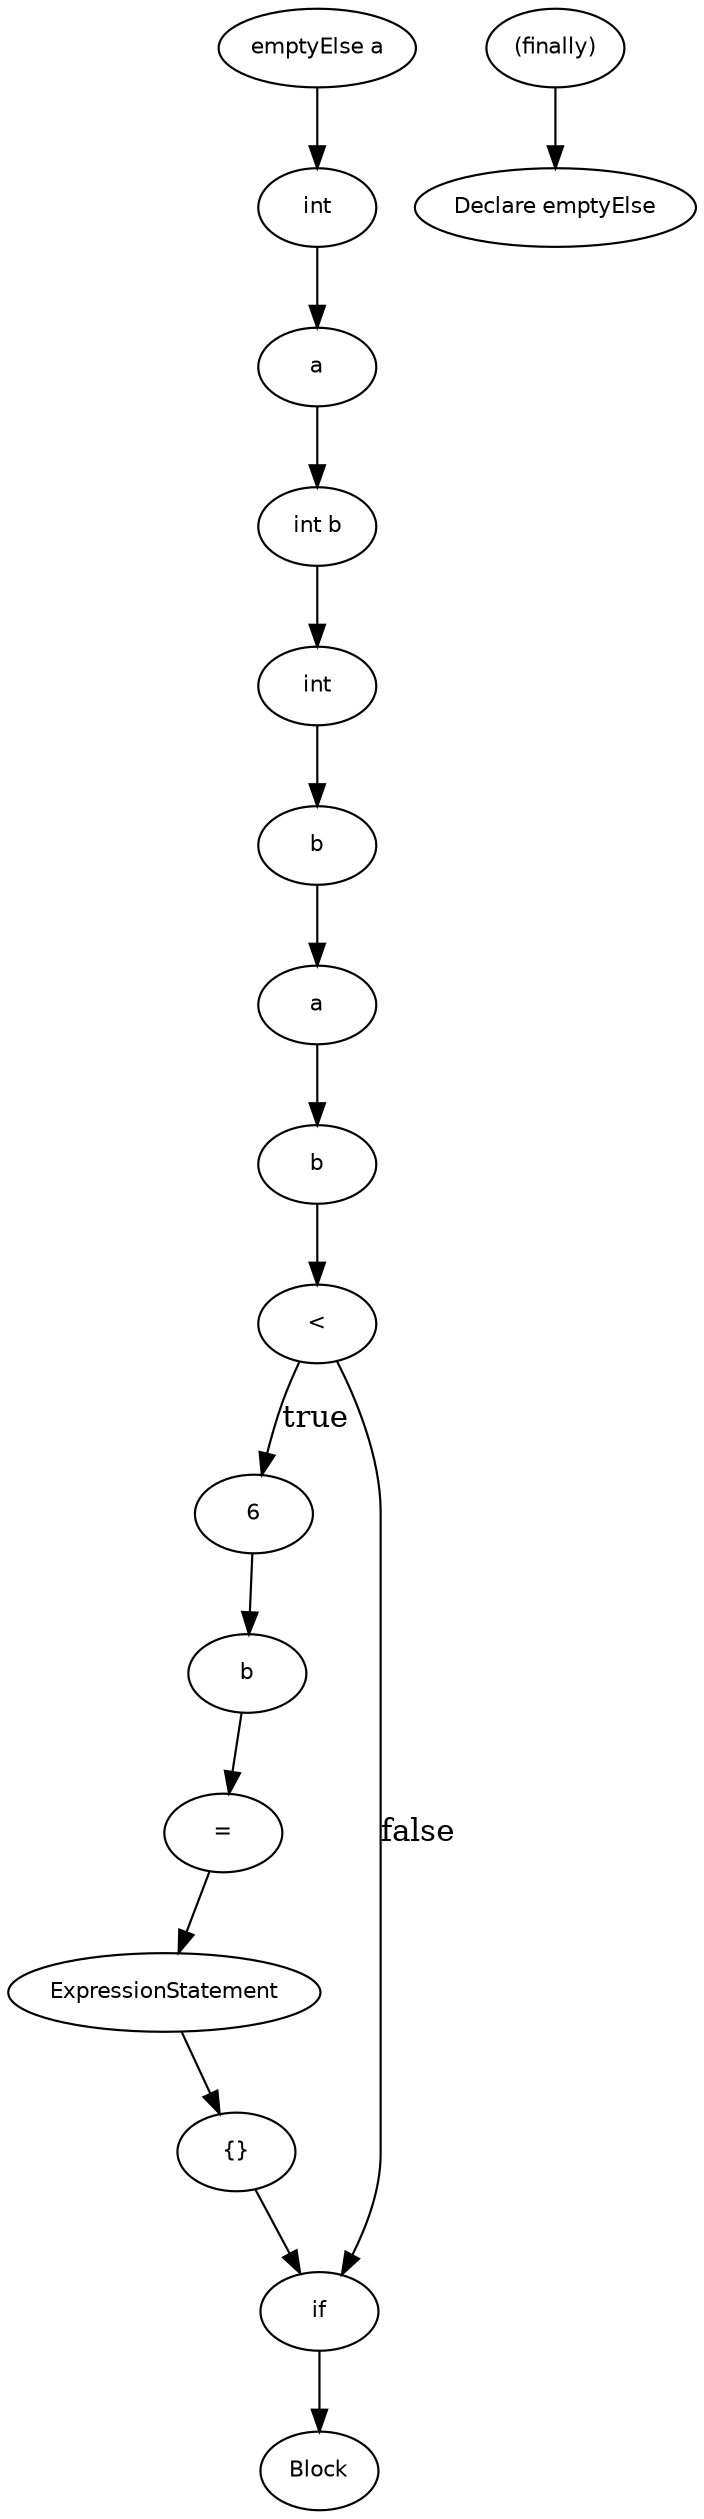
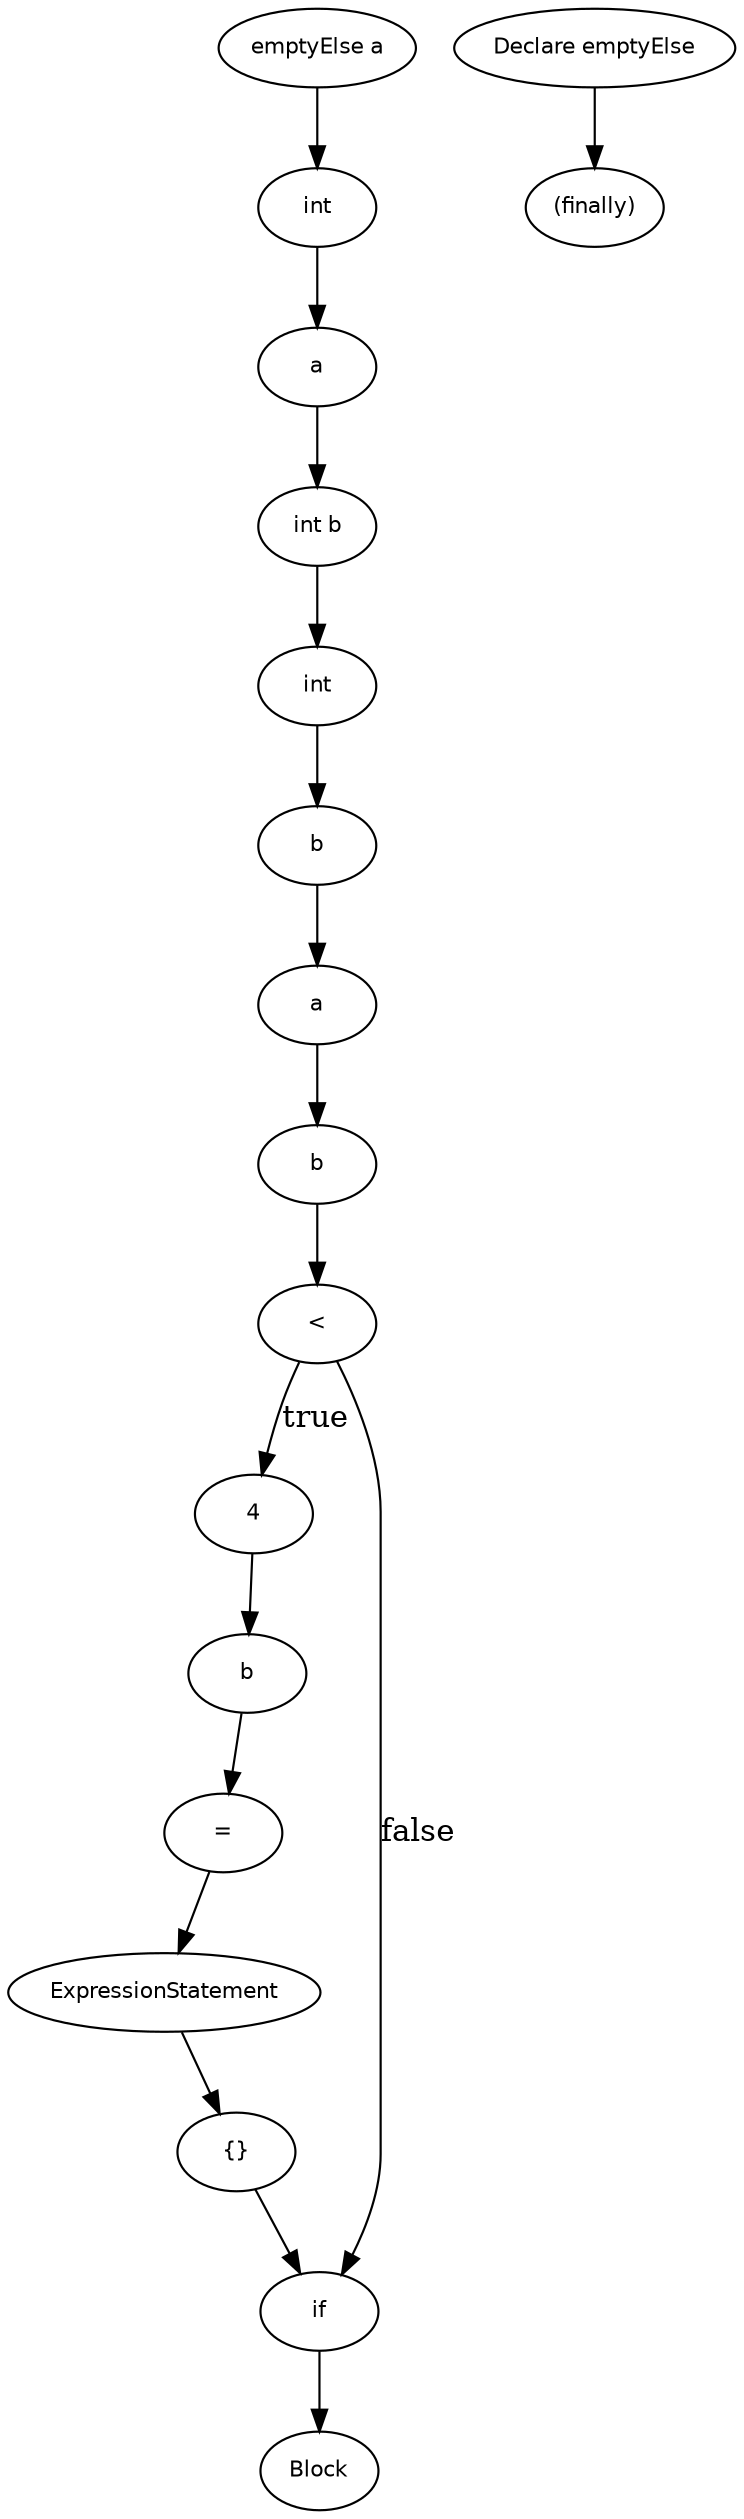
  digraph {
    node [fontname=Helvetica fontsize=10]
    n1 [label=Block]
    n2 [label="(finally)"]
    n3 [label="Declare emptyElse"]
-   n4 [label=6]
+   n4 [label=4]
    n5 [label=b]
    n6 [label="="]
    n7 [label=ExpressionStatement]
    n8 [label="{}"]
    n9 [label=if]
    n10 [label=b]
    n11 [label="<"]
    n12 [label=a]
    n13 [label=b]
    n14 [label=int]
    n15 [label="int b"]
    n16 [label=a]
    n17 [label=int]
    n18 [label="emptyElse a"]
-   n2 -> n3
+   n3 -> n2
    n4 -> n5
    n5 -> n6
    n6 -> n7
    n7 -> n8
    n8 -> n9
    n9 -> n1
    n10 -> n11
    n11 -> n4 [label=true]
    n11 -> n9 [label=false]
    n12 -> n10
    n13 -> n12
    n14 -> n13
    n15 -> n14
    n16 -> n15
    n17 -> n16
    n18 -> n17
  }
